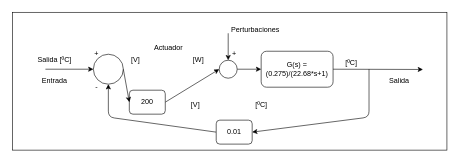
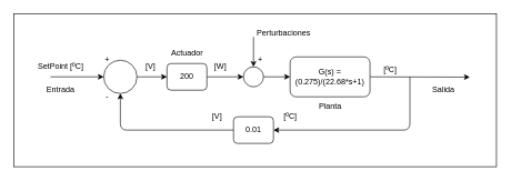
  <mxCell id="0" />
  <mxCell id="1" parent="0" />
  <mxCell id="2" value="" style="whiteSpace=wrap;html=1;" vertex="1" parent="1"><mxGeometry x="20" y="20" width="725" height="230" as="geometry" /></mxCell>
  <mxCell id="3" style="edgeStyle=none;html=1;exitX=1;exitY=0.5;exitDx=0;exitDy=0;" edge="1" parent="1" source="4"><mxGeometry relative="1" as="geometry"><mxPoint x="705" y="115.429" as="targetPoint" /><Array as="points" /></mxGeometry></mxCell>
  <mxCell id="4" value="&lt;div&gt;&amp;nbsp; &amp;nbsp; &amp;nbsp; &amp;nbsp; &amp;nbsp; &amp;nbsp;&lt;/div&gt;G(s) = (0.275)/(22.68*s+1)&lt;div&gt;&lt;br&gt;&lt;/div&gt;" style="rounded=1;whiteSpace=wrap;html=1;" vertex="1" parent="1"><mxGeometry x="435" y="85" width="120" height="60" as="geometry" /></mxCell>
  <mxCell id="5" style="edgeStyle=none;html=1;exitX=1;exitY=0.5;exitDx=0;exitDy=0;entryX=0;entryY=0.5;entryDx=0;entryDy=0;" edge="1" parent="1" source="6" target="24"><mxGeometry relative="1" as="geometry" /></mxCell>
- <mxCell id="6" value="200" style="rounded=1;whiteSpace=wrap;html=1;" vertex="1" parent="1"><mxGeometry x="215" y="150" width="60" height="40" as="geometry" /></mxCell>
+ <mxCell id="6" value="200" style="rounded=1;whiteSpace=wrap;html=1;" vertex="1" parent="1"><mxGeometry x="250" y="95" width="60" height="40" as="geometry" /></mxCell>
  <mxCell id="7" value="" style="edgeStyle=none;html=1;entryX=1;entryY=0.5;entryDx=0;entryDy=0;" edge="1" parent="1" target="9"><mxGeometry relative="1" as="geometry"><mxPoint x="615" y="115" as="sourcePoint" /><mxPoint x="555" y="224.29" as="targetPoint" /><Array as="points"><mxPoint x="615" y="195" /></Array></mxGeometry></mxCell>
  <mxCell id="8" style="edgeStyle=none;html=1;exitX=0;exitY=0.5;exitDx=0;exitDy=0;entryX=0.5;entryY=1;entryDx=0;entryDy=0;" edge="1" parent="1" source="9" target="10"><mxGeometry relative="1" as="geometry"><Array as="points"><mxPoint x="180" y="195" /></Array></mxGeometry></mxCell>
- <mxCell id="9" value="0.01" style="rounded=1;whiteSpace=wrap;html=1;" vertex="1" parent="1"><mxGeometry x="360" y="200" width="60" height="40" as="geometry" /></mxCell>
+ <mxCell id="9" value="0.01" style="rounded=1;whiteSpace=wrap;html=1;" vertex="1" parent="1"><mxGeometry x="350" y="175" width="60" height="40" as="geometry" /></mxCell>
  <mxCell id="10" value="" style="ellipse;whiteSpace=wrap;html=1;" vertex="1" parent="1"><mxGeometry x="155" y="90" width="50" height="50" as="geometry" /></mxCell>
  <mxCell id="11" style="edgeStyle=none;html=1;exitX=1;exitY=0.5;exitDx=0;exitDy=0;entryX=0;entryY=0.5;entryDx=0;entryDy=0;" edge="1" parent="1" source="10" target="6"><mxGeometry relative="1" as="geometry"><mxPoint x="155" y="115" as="sourcePoint" /></mxGeometry></mxCell>
  <mxCell id="12" value="[ºC]" style="text;html=1;align=center;verticalAlign=middle;resizable=0;points=[];autosize=1;strokeColor=none;fillColor=none;" vertex="1" parent="1"><mxGeometry x="565" y="90" width="40" height="30" as="geometry" /></mxCell>
  <mxCell id="13" value="[ºC]" style="text;html=1;align=center;verticalAlign=middle;resizable=0;points=[];autosize=1;strokeColor=none;fillColor=none;" vertex="1" parent="1"><mxGeometry x="415" y="160" width="40" height="30" as="geometry" /></mxCell>
  <mxCell id="14" value="[V]" style="text;html=1;align=center;verticalAlign=middle;resizable=0;points=[];autosize=1;strokeColor=none;fillColor=none;" vertex="1" parent="1"><mxGeometry x="305" y="160" width="40" height="30" as="geometry" /></mxCell>
  <mxCell id="15" value="" style="edgeStyle=none;orthogonalLoop=1;jettySize=auto;html=1;entryX=0;entryY=0.5;entryDx=0;entryDy=0;" edge="1" parent="1" target="10"><mxGeometry width="100" relative="1" as="geometry"><mxPoint x="75" y="115" as="sourcePoint" /><mxPoint x="20" y="115" as="targetPoint" /><Array as="points" /></mxGeometry></mxCell>
  <mxCell id="16" value="Entrada" style="text;html=1;align=center;verticalAlign=middle;resizable=0;points=[];autosize=1;strokeColor=none;fillColor=none;" vertex="1" parent="1"><mxGeometry x="55" y="120" width="70" height="30" as="geometry" /></mxCell>
- <mxCell id="17" value="Salida [ºC]" style="text;html=1;align=center;verticalAlign=middle;resizable=0;points=[];autosize=1;strokeColor=none;fillColor=none;" vertex="1" parent="1"><mxGeometry x="45" y="85" width="90" height="30" as="geometry" /></mxCell>
+ <mxCell id="17" value="SetPoint [ºC]" style="text;html=1;align=center;verticalAlign=middle;resizable=0;points=[];autosize=1;strokeColor=none;fillColor=none;" vertex="1" parent="1"><mxGeometry x="45" y="85" width="90" height="30" as="geometry" /></mxCell>
  <mxCell id="18" value="+" style="text;html=1;align=center;verticalAlign=middle;resizable=0;points=[];autosize=1;strokeColor=none;fillColor=none;" vertex="1" parent="1"><mxGeometry x="145" y="75" width="30" height="30" as="geometry" /></mxCell>
  <mxCell id="19" value="-" style="text;html=1;align=center;verticalAlign=middle;resizable=0;points=[];autosize=1;strokeColor=none;fillColor=none;" vertex="1" parent="1"><mxGeometry x="145" y="130" width="30" height="30" as="geometry" /></mxCell>
  <mxCell id="20" value="[V]" style="text;html=1;align=center;verticalAlign=middle;resizable=0;points=[];autosize=1;strokeColor=none;fillColor=none;" vertex="1" parent="1"><mxGeometry x="205" y="85" width="40" height="30" as="geometry" /></mxCell>
  <mxCell id="21" value="[W]" style="text;html=1;align=center;verticalAlign=middle;resizable=0;points=[];autosize=1;strokeColor=none;fillColor=none;" vertex="1" parent="1"><mxGeometry x="310" y="85" width="40" height="30" as="geometry" /></mxCell>
  <mxCell id="22" value="Salida" style="text;html=1;align=center;verticalAlign=middle;resizable=0;points=[];autosize=1;strokeColor=none;fillColor=none;" vertex="1" parent="1"><mxGeometry x="635" y="120" width="60" height="30" as="geometry" /></mxCell>
  <mxCell id="23" style="edgeStyle=none;html=1;exitX=1;exitY=0.5;exitDx=0;exitDy=0;entryX=0;entryY=0.5;entryDx=0;entryDy=0;" edge="1" parent="1" source="24" target="4"><mxGeometry relative="1" as="geometry" /></mxCell>
  <mxCell id="24" value="" style="ellipse;whiteSpace=wrap;html=1;" vertex="1" parent="1"><mxGeometry x="365" y="100" width="30" height="30" as="geometry" /></mxCell>
  <mxCell id="25" value="+" style="text;html=1;align=center;verticalAlign=middle;resizable=0;points=[];autosize=1;strokeColor=none;fillColor=none;" vertex="1" parent="1"><mxGeometry x="375" y="75" width="30" height="30" as="geometry" /></mxCell>
  <mxCell id="26" value="" style="edgeStyle=none;orthogonalLoop=1;jettySize=auto;html=1;entryX=0.5;entryY=0;entryDx=0;entryDy=0;" edge="1" parent="1" target="24"><mxGeometry width="100" relative="1" as="geometry"><mxPoint x="380" y="55" as="sourcePoint" /><mxPoint x="395" y="35" as="targetPoint" /><Array as="points" /></mxGeometry></mxCell>
  <mxCell id="27" value="Perturbaciones" style="text;html=1;align=center;verticalAlign=middle;resizable=0;points=[];autosize=1;strokeColor=none;fillColor=none;" vertex="1" parent="1"><mxGeometry x="375" y="35" width="100" height="30" as="geometry" /></mxCell>
+ <mxCell id="28" value="Planta" style="text;html=1;align=center;verticalAlign=middle;resizable=0;points=[];autosize=1;strokeColor=none;fillColor=none;" vertex="1" parent="1"><mxGeometry x="465" y="145" width="60" height="30" as="geometry" /></mxCell>
  <mxCell id="29" value="Actuador" style="text;html=1;align=center;verticalAlign=middle;resizable=0;points=[];autosize=1;strokeColor=none;fillColor=none;" vertex="1" parent="1"><mxGeometry x="245" y="65" width="70" height="30" as="geometry" /></mxCell>
